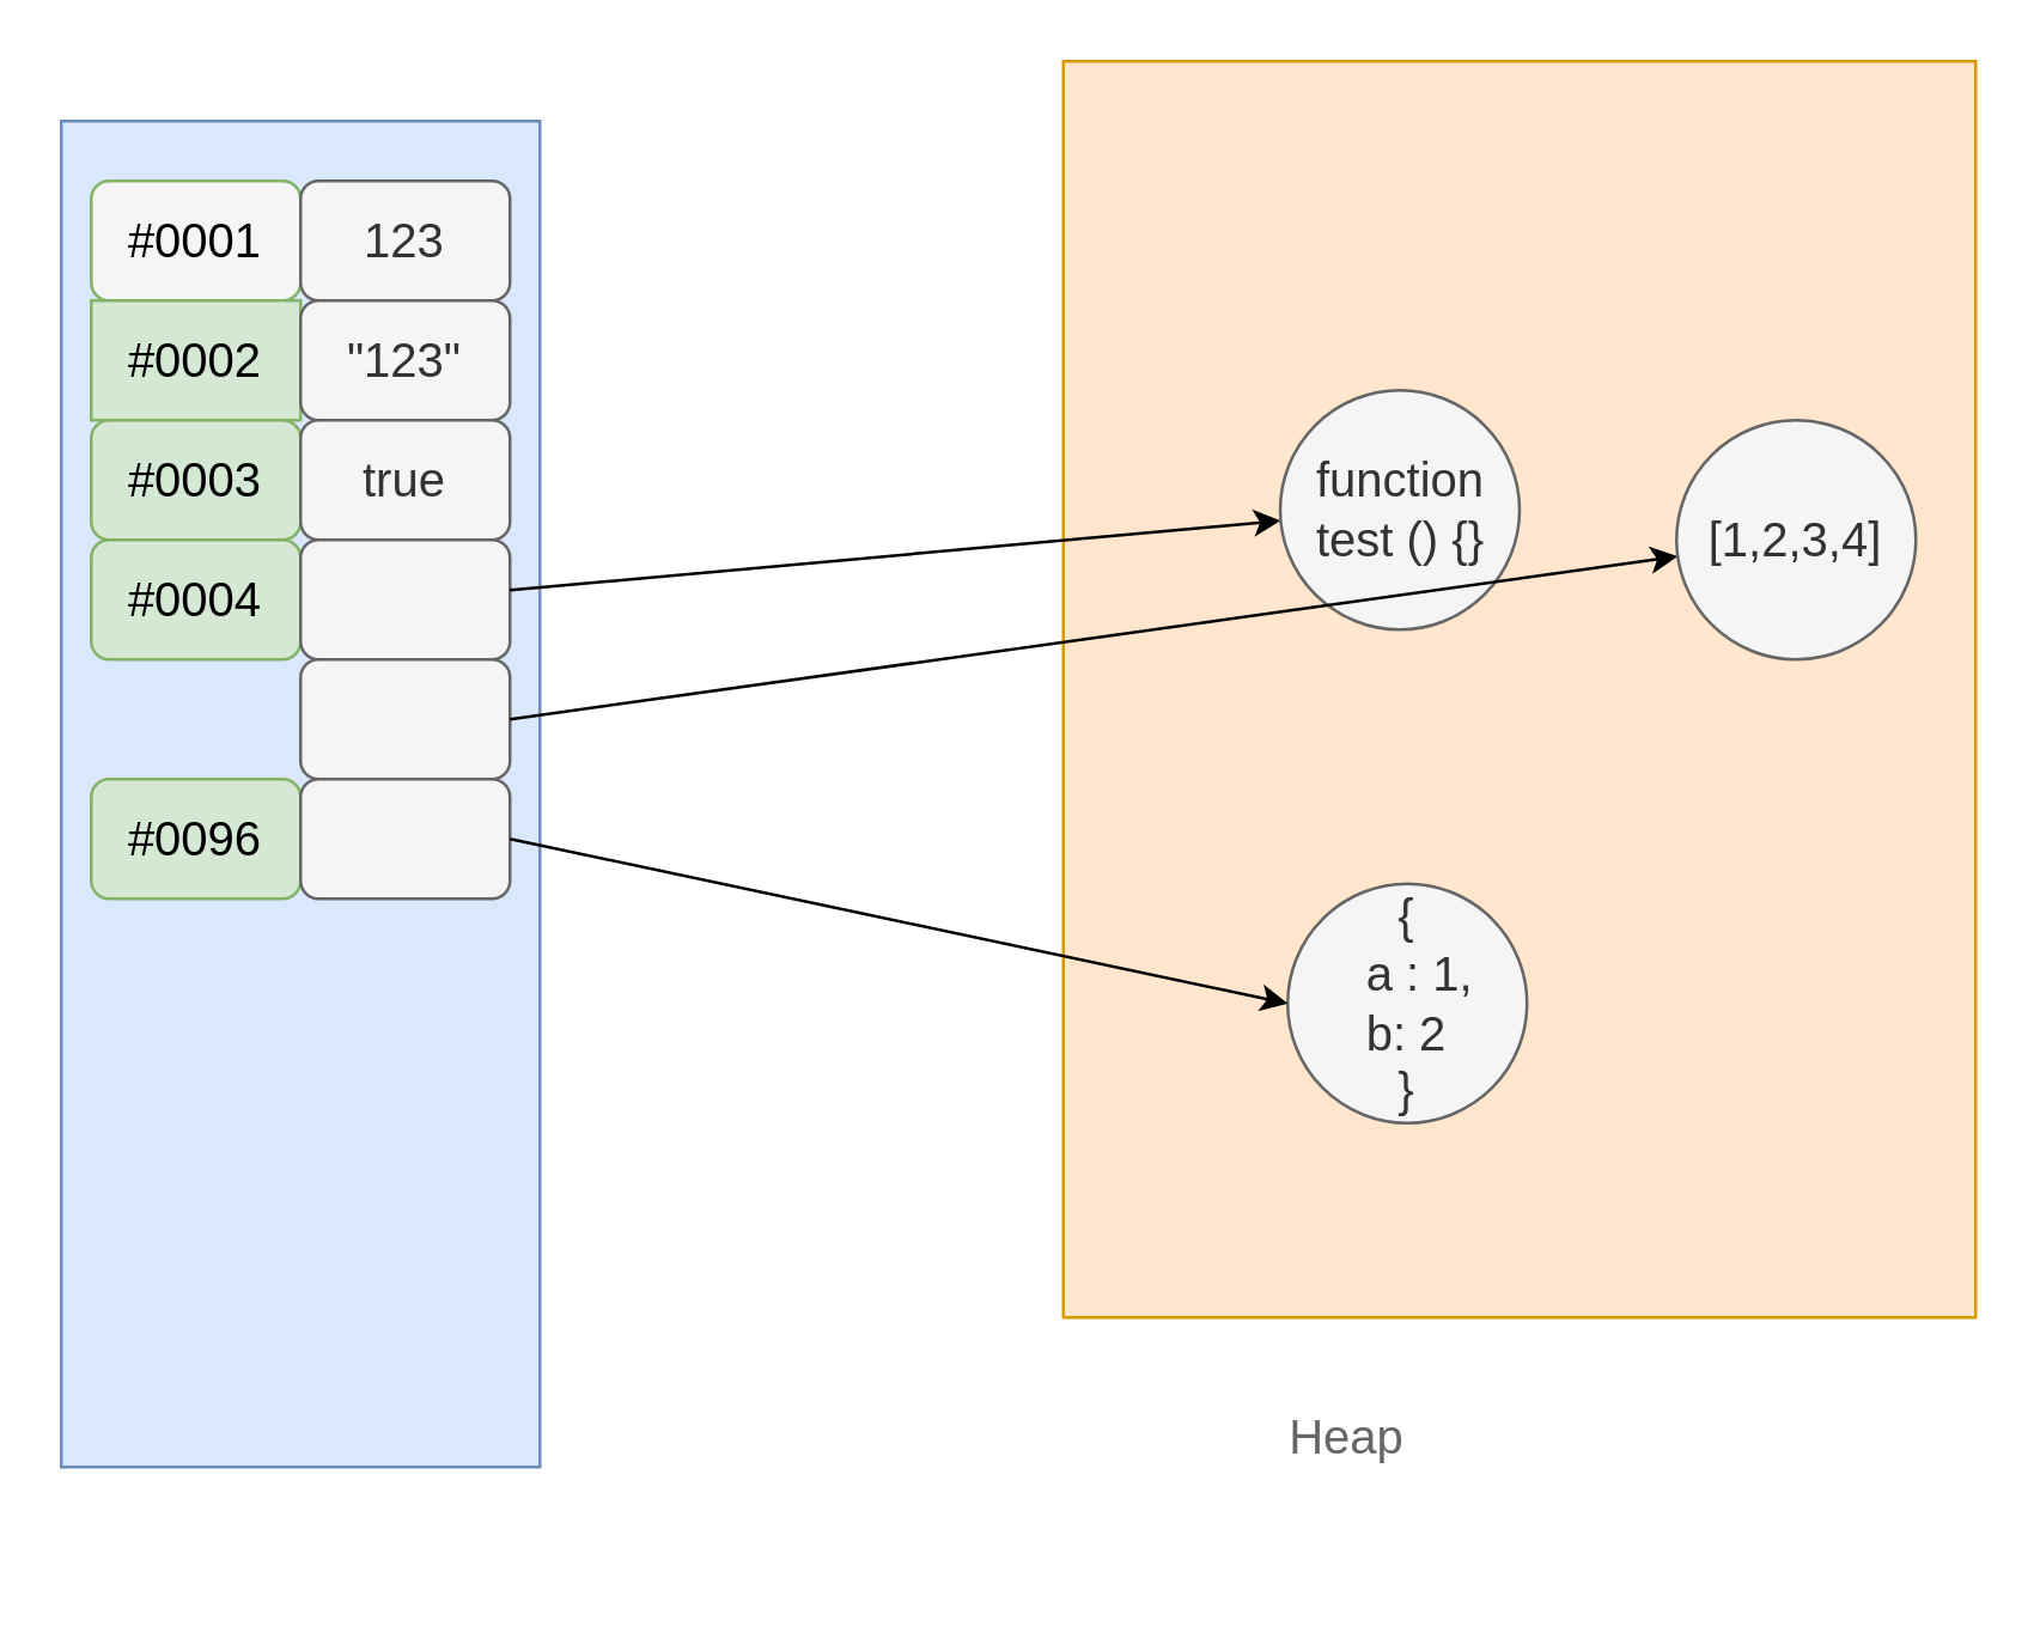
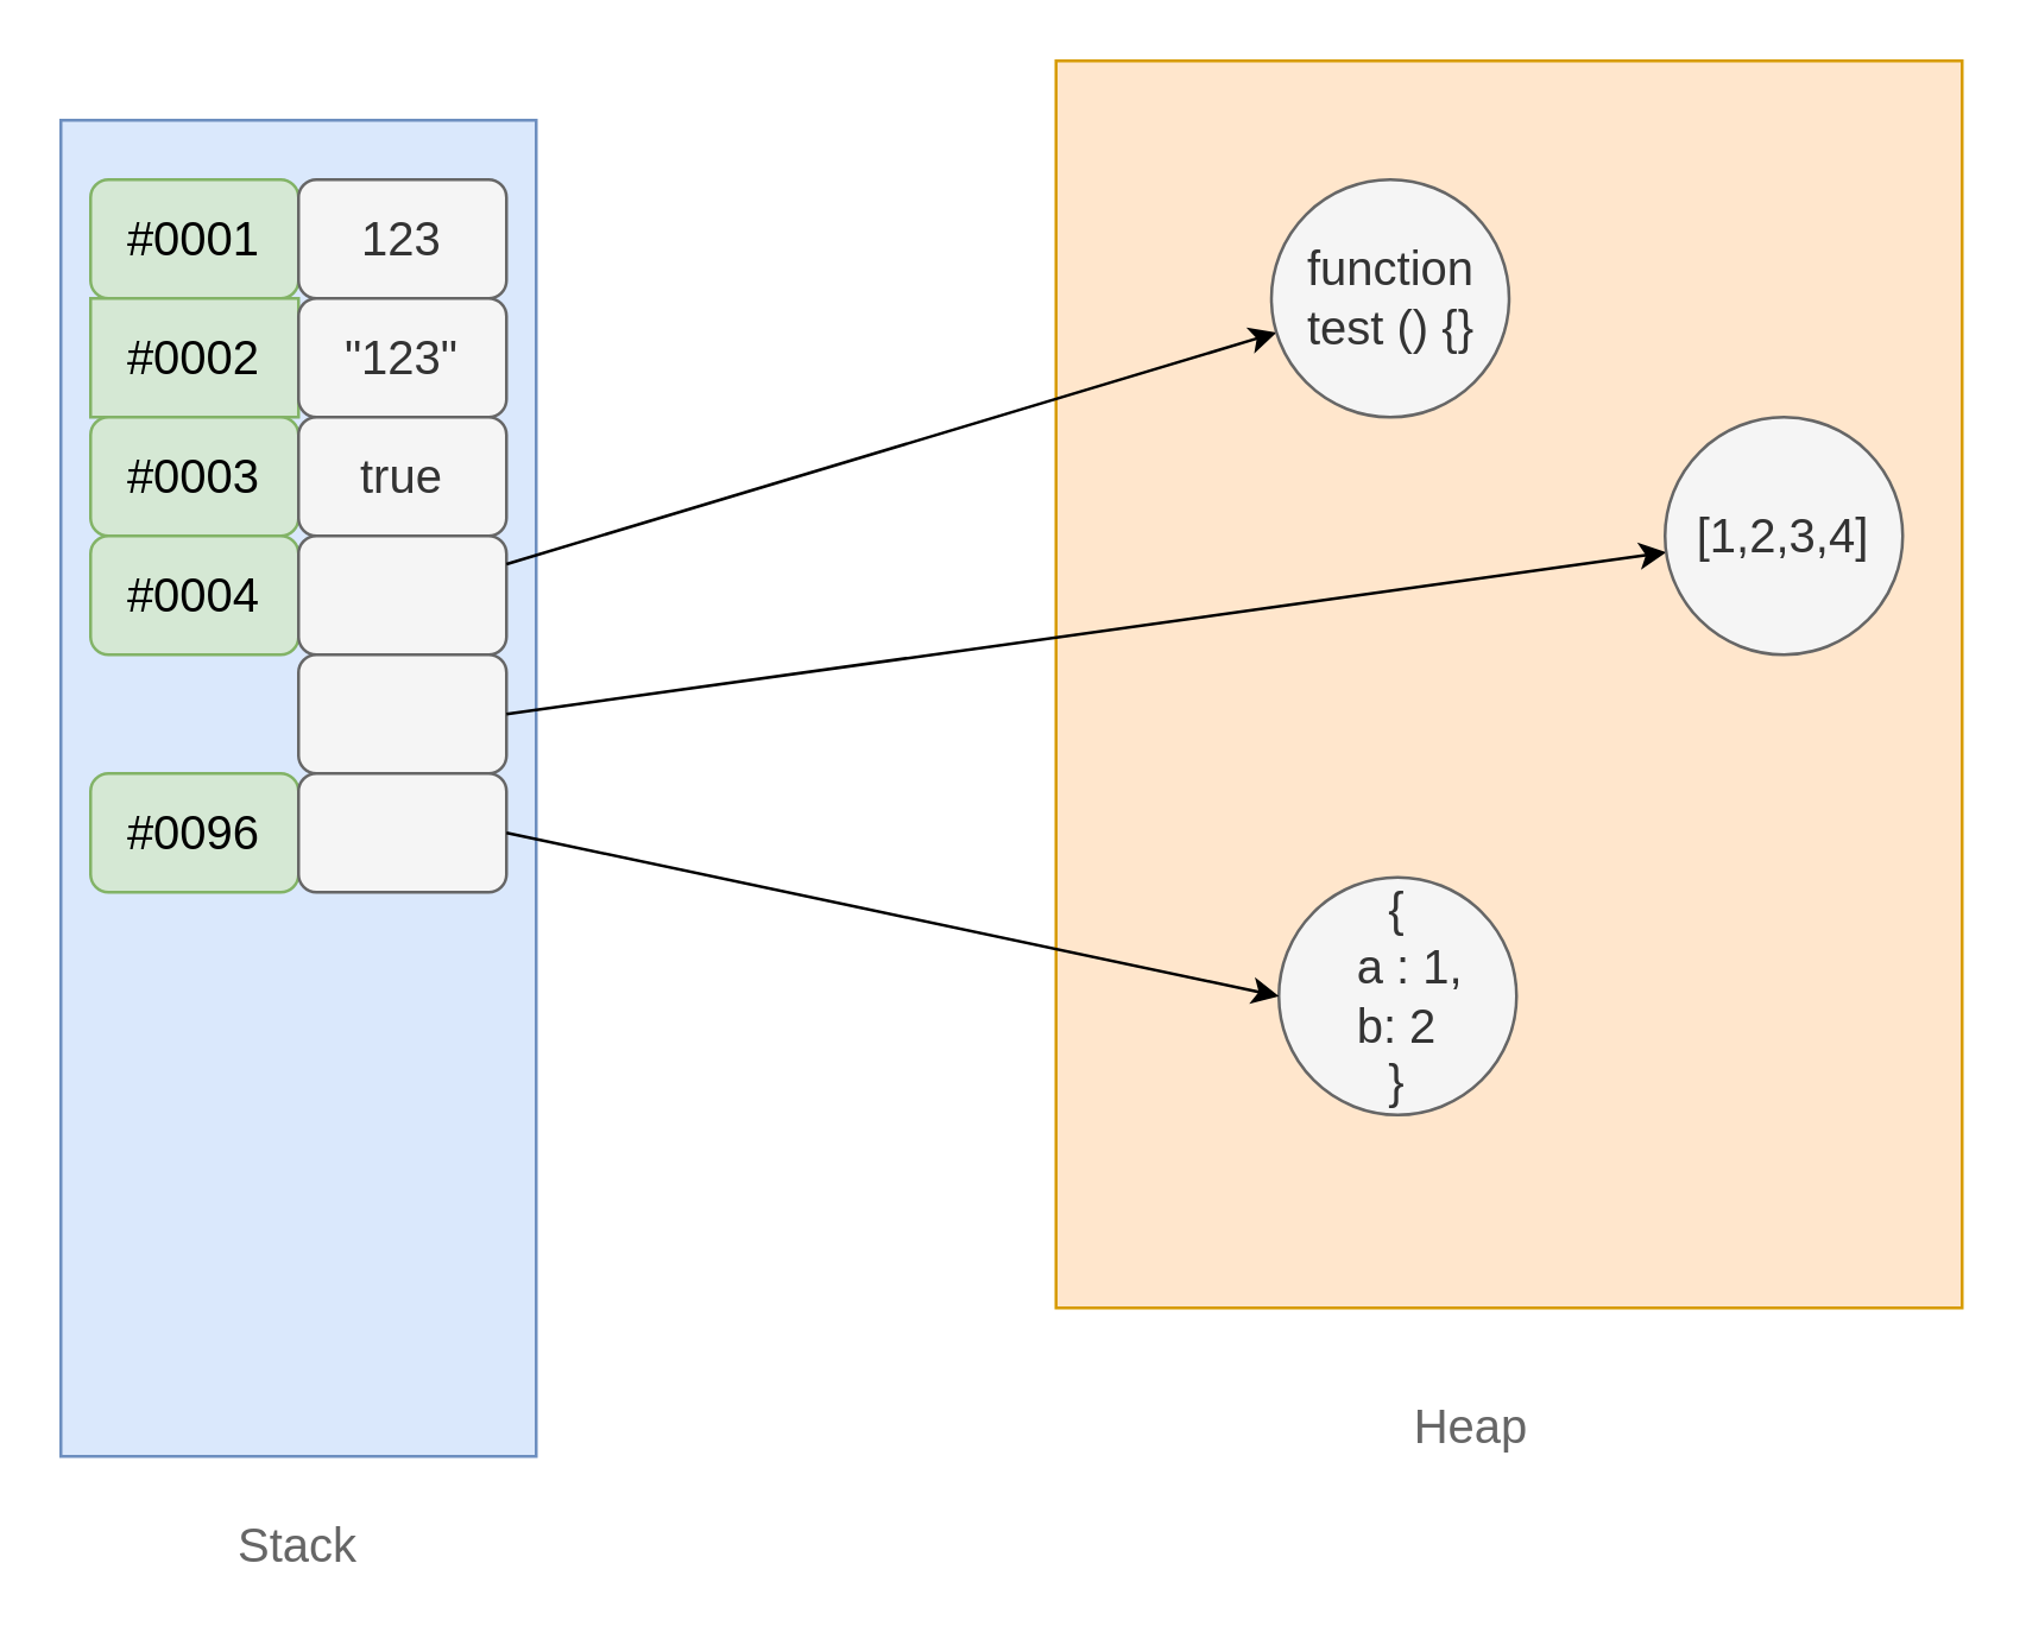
  <mxCell id="0" />
  <mxCell id="1" parent="0" />
  <mxCell id="2" value="" style="rounded=0;whiteSpace=wrap;html=1;fontSize=16;fillColor=#ffe6cc;strokeColor=#d79b00;" vertex="1" parent="1"><mxGeometry x="355" y="20" width="305" height="420" as="geometry" /></mxCell>
  <mxCell id="3" value="" style="rounded=0;whiteSpace=wrap;html=1;fillColor=#dae8fc;strokeColor=#6c8ebf;" vertex="1" parent="1"><mxGeometry x="20" y="40" width="160" height="450" as="geometry" /></mxCell>
- <mxCell id="5" value="#0001" style="rounded=1;whiteSpace=wrap;html=1;fontSize=16;fillColor=#f5f5f5;strokeColor=#82b366;" vertex="1" parent="1"><mxGeometry x="30" y="60" width="70" height="40" as="geometry" /></mxCell>
+ <mxCell id="4" value="Stack" style="text;html=1;strokeColor=none;fillColor=none;align=center;verticalAlign=middle;whiteSpace=wrap;rounded=0;fontSize=16;fontColor=#666666;" vertex="1" parent="1"><mxGeometry x="80" y="510" width="40" height="20" as="geometry" /></mxCell>
+ <mxCell id="5" value="#0001" style="rounded=1;whiteSpace=wrap;html=1;fontSize=16;fillColor=#d5e8d4;strokeColor=#82b366;" vertex="1" parent="1"><mxGeometry x="30" y="60" width="70" height="40" as="geometry" /></mxCell>
  <mxCell id="6" value="123" style="rounded=1;whiteSpace=wrap;html=1;fontSize=16;fontColor=#333333;fillColor=#f5f5f5;strokeColor=#666666;" vertex="1" parent="1"><mxGeometry x="100" y="60" width="70" height="40" as="geometry" /></mxCell>
  <mxCell id="7" value="#0002" style="whiteSpace=wrap;html=1;fontSize=16;fillColor=#d5e8d4;strokeColor=#82b366;rounded=0;" vertex="1" parent="1"><mxGeometry x="30" y="100" width="70" height="40" as="geometry" /></mxCell>
  <mxCell id="8" value="&quot;123&quot;" style="rounded=1;whiteSpace=wrap;html=1;fontSize=16;fontColor=#333333;fillColor=#f5f5f5;strokeColor=#666666;" vertex="1" parent="1"><mxGeometry x="100" y="100" width="70" height="40" as="geometry" /></mxCell>
  <mxCell id="9" value="#0003" style="rounded=1;whiteSpace=wrap;html=1;fontSize=16;fillColor=#d5e8d4;strokeColor=#82b366;" vertex="1" parent="1"><mxGeometry x="30" y="140" width="70" height="40" as="geometry" /></mxCell>
  <mxCell id="10" value="true" style="rounded=1;whiteSpace=wrap;html=1;fontSize=16;fontColor=#333333;fillColor=#f5f5f5;strokeColor=#666666;" vertex="1" parent="1"><mxGeometry x="100" y="140" width="70" height="40" as="geometry" /></mxCell>
  <mxCell id="11" value="#0004" style="rounded=1;whiteSpace=wrap;html=1;fontSize=16;fillColor=#d5e8d4;strokeColor=#82b366;" vertex="1" parent="1"><mxGeometry x="30" y="180" width="70" height="40" as="geometry" /></mxCell>
  <mxCell id="12" value="" style="rounded=1;whiteSpace=wrap;html=1;fontSize=16;fontColor=#333333;fillColor=#f5f5f5;strokeColor=#666666;" vertex="1" parent="1"><mxGeometry x="100" y="180" width="70" height="40" as="geometry" /></mxCell>
  <mxCell id="13" value="" style="rounded=1;whiteSpace=wrap;html=1;fontSize=16;fontColor=#333333;fillColor=#f5f5f5;strokeColor=#666666;" vertex="1" parent="1"><mxGeometry x="100" y="220" width="70" height="40" as="geometry" /></mxCell>
  <mxCell id="14" value="#0096" style="rounded=1;whiteSpace=wrap;html=1;fontSize=16;fillColor=#d5e8d4;strokeColor=#82b366;" vertex="1" parent="1"><mxGeometry x="30" y="260" width="70" height="40" as="geometry" /></mxCell>
  <mxCell id="15" value="" style="rounded=1;whiteSpace=wrap;html=1;fontSize=16;fontColor=#333333;fillColor=#f5f5f5;strokeColor=#666666;" vertex="1" parent="1"><mxGeometry x="100" y="260" width="70" height="40" as="geometry" /></mxCell>
- <mxCell id="16" value="Heap" style="text;html=1;strokeColor=none;fillColor=none;align=center;verticalAlign=middle;whiteSpace=wrap;rounded=0;fontSize=16;fontColor=#666666;" vertex="1" parent="1"><mxGeometry x="430" y="470" width="40" height="20" as="geometry" /></mxCell>
+ <mxCell id="16" value="Heap" style="text;html=1;strokeColor=none;fillColor=none;align=center;verticalAlign=middle;whiteSpace=wrap;rounded=0;fontSize=16;fontColor=#666666;" vertex="1" parent="1"><mxGeometry x="475" y="470" width="40" height="20" as="geometry" /></mxCell>
  <mxCell id="17" value="" style="endArrow=classic;html=1;fontSize=16;fontColor=#666666;" edge="1" parent="1" source="12" target="18"><mxGeometry width="50" height="50" relative="1" as="geometry"><mxPoint x="20" y="600" as="sourcePoint" /><mxPoint x="331.686" y="230.049" as="targetPoint" /></mxGeometry></mxCell>
- <mxCell id="18" value="function test () {}" style="ellipse;whiteSpace=wrap;html=1;aspect=fixed;fontSize=16;fontColor=#333333;fillColor=#f5f5f5;strokeColor=#666666;" vertex="1" parent="1"><mxGeometry x="427.5" y="130" width="80" height="80" as="geometry" /></mxCell>
+ <mxCell id="18" value="function test () {}" style="ellipse;whiteSpace=wrap;html=1;aspect=fixed;fontSize=16;fontColor=#333333;fillColor=#f5f5f5;strokeColor=#666666;" vertex="1" parent="1"><mxGeometry x="427.5" y="60" width="80" height="80" as="geometry" /></mxCell>
  <mxCell id="19" value="" style="endArrow=classic;html=1;fontSize=16;fontColor=#666666;exitX=1;exitY=0.5;exitDx=0;exitDy=0;" edge="1" parent="1" source="13" target="20"><mxGeometry width="50" height="50" relative="1" as="geometry"><mxPoint x="20" y="600" as="sourcePoint" /><mxPoint x="70" y="550" as="targetPoint" /></mxGeometry></mxCell>
  <mxCell id="20" value="[1,2,3,4]" style="ellipse;whiteSpace=wrap;html=1;aspect=fixed;fontSize=16;fontColor=#333333;fillColor=#f5f5f5;strokeColor=#666666;" vertex="1" parent="1"><mxGeometry x="560" y="140" width="80" height="80" as="geometry" /></mxCell>
  <mxCell id="21" value="{&lt;br&gt;&amp;nbsp; a : 1,&lt;br&gt;b: 2&lt;br&gt;}" style="ellipse;whiteSpace=wrap;html=1;aspect=fixed;fontSize=16;fontColor=#333333;fillColor=#f5f5f5;strokeColor=#666666;" vertex="1" parent="1"><mxGeometry x="430" y="295" width="80" height="80" as="geometry" /></mxCell>
  <mxCell id="22" value="" style="endArrow=classic;html=1;fontSize=16;fontColor=#666666;entryX=0;entryY=0.5;entryDx=0;entryDy=0;exitX=1;exitY=0.5;exitDx=0;exitDy=0;" edge="1" parent="1" source="15" target="21"><mxGeometry width="50" height="50" relative="1" as="geometry"><mxPoint x="20" y="600" as="sourcePoint" /><mxPoint x="70" y="550" as="targetPoint" /></mxGeometry></mxCell>
